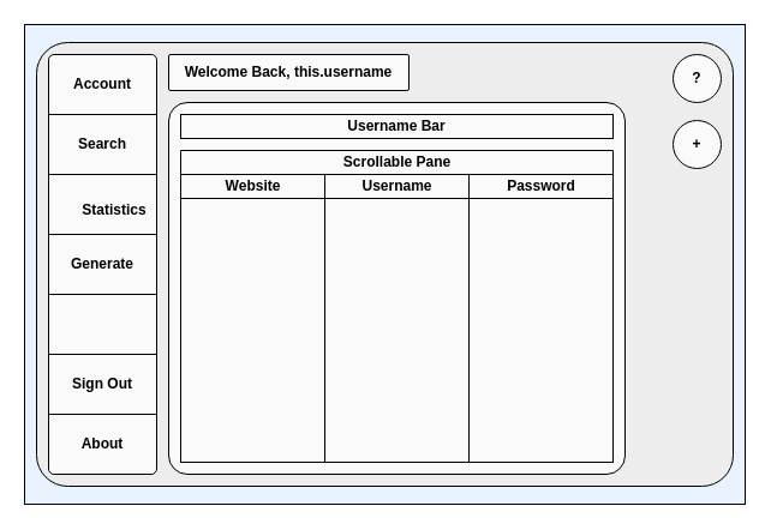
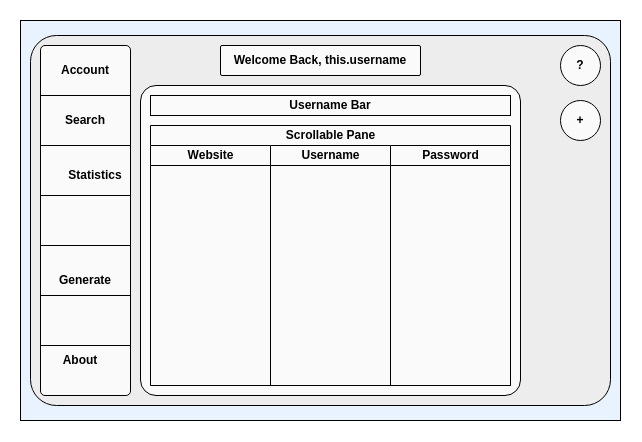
  <mxCell id="0" />
  <mxCell id="1" parent="0" />
  <mxCell id="2" value="" style="whiteSpace=wrap;html=1;aspect=fixed;rotation=0;fillColor=#E8F3FF;" parent="1" vertex="1"><mxGeometry x="20" y="20" width="600" height="400" as="geometry" /></mxCell>
  <mxCell id="3" value="" style="rounded=1;whiteSpace=wrap;html=1;fontColor=#000000;fillColor=#EDEDED;arcSize=7;" vertex="1" parent="1"><mxGeometry x="30" y="35" width="580" height="370" as="geometry" /></mxCell>
  <mxCell id="4" value="" style="rounded=1;whiteSpace=wrap;html=1;arcSize=5;fillColor=#FAFAFA;" vertex="1" parent="1"><mxGeometry x="140" y="85" width="380" height="310" as="geometry" /></mxCell>
  <mxCell id="5" value="&lt;font color=&quot;#000000&quot;&gt;Scrollable Pane&lt;/font&gt;" style="swimlane;childLayout=stackLayout;resizeParent=1;resizeParentMax=0;startSize=20;html=1;fillColor=#FAFAFA;" vertex="1" parent="1"><mxGeometry x="150" y="125" width="360" height="260" as="geometry" /></mxCell>
  <mxCell id="6" value="&lt;font color=&quot;#000000&quot;&gt;Website&lt;/font&gt;" style="swimlane;startSize=20;html=1;fillColor=#FAFAFA;" vertex="1" parent="5"><mxGeometry y="20" width="120" height="240" as="geometry" /></mxCell>
  <mxCell id="7" value="&lt;font color=&quot;#000000&quot;&gt;Username&lt;/font&gt;" style="swimlane;startSize=20;html=1;fillColor=#FAFAFA;" vertex="1" parent="5"><mxGeometry x="120" y="20" width="120" height="240" as="geometry" /></mxCell>
  <mxCell id="8" value="&lt;font color=&quot;#000000&quot;&gt;Password&lt;/font&gt;" style="swimlane;startSize=20;html=1;fillColor=#FAFAFA;" vertex="1" parent="5"><mxGeometry x="240" y="20" width="120" height="240" as="geometry" /></mxCell>
  <mxCell id="9" value="&lt;font color=&quot;#000000&quot;&gt;&lt;b&gt;Username Bar&lt;/b&gt;&lt;/font&gt;" style="rounded=0;whiteSpace=wrap;html=1;fillColor=#FAFAFA;" vertex="1" parent="1"><mxGeometry x="150" y="95" width="360" height="20" as="geometry" /></mxCell>
  <mxCell id="10" value="" style="rounded=1;whiteSpace=wrap;html=1;arcSize=5;fillColor=#FAFAFA;" vertex="1" parent="1"><mxGeometry x="40" y="45" width="90" height="350" as="geometry" /></mxCell>
  <mxCell id="11" value="" style="endArrow=none;html=1;fontColor=#000000;" edge="1" parent="1"><mxGeometry width="50" height="50" relative="1" as="geometry"><mxPoint x="40" y="95" as="sourcePoint" /><mxPoint x="130" y="95" as="targetPoint" /></mxGeometry></mxCell>
  <mxCell id="12" value="" style="endArrow=none;html=1;fontColor=#000000;" edge="1" parent="1"><mxGeometry width="50" height="50" relative="1" as="geometry"><mxPoint x="40" y="145" as="sourcePoint" /><mxPoint x="130" y="145" as="targetPoint" /></mxGeometry></mxCell>
- <mxCell id="13" value="&lt;font color=&quot;#000000&quot;&gt;&lt;b&gt;Welcome Back, this.username&lt;/b&gt;&lt;/font&gt;" style="rounded=1;whiteSpace=wrap;html=1;arcSize=5;fillColor=#FAFAFA;align=center;" vertex="1" parent="1"><mxGeometry x="140" y="45" width="200" height="30" as="geometry" /></mxCell>
+ <mxCell id="13" value="&lt;font color=&quot;#000000&quot;&gt;&lt;b&gt;Welcome Back, this.username&lt;/b&gt;&lt;/font&gt;" style="rounded=1;whiteSpace=wrap;html=1;arcSize=5;fillColor=#FAFAFA;align=center;" vertex="1" parent="1"><mxGeometry x="220" y="45" width="200" height="30" as="geometry" /></mxCell>
  <mxCell id="14" value="&lt;b&gt;?&lt;/b&gt;" style="ellipse;whiteSpace=wrap;html=1;aspect=fixed;fontColor=#000000;fillColor=#FAFAFA;" vertex="1" parent="1"><mxGeometry x="560" y="45" width="40" height="40" as="geometry" /></mxCell>
  <mxCell id="15" value="&lt;b&gt;Account&lt;/b&gt;" style="text;html=1;strokeColor=none;fillColor=none;align=center;verticalAlign=middle;whiteSpace=wrap;rounded=0;fontColor=#000000;" vertex="1" parent="1"><mxGeometry x="55" y="55" width="60" height="30" as="geometry" /></mxCell>
- <mxCell id="16" value="&lt;b&gt;Generate&lt;/b&gt;" style="text;html=1;strokeColor=none;fillColor=none;align=center;verticalAlign=middle;whiteSpace=wrap;rounded=0;fontColor=#000000;" vertex="1" parent="1"><mxGeometry x="55" y="205" width="60" height="30" as="geometry" /></mxCell>
+ <mxCell id="16" value="&lt;b&gt;Generate&lt;/b&gt;" style="text;html=1;strokeColor=none;fillColor=none;align=center;verticalAlign=middle;whiteSpace=wrap;rounded=0;fontColor=#000000;" vertex="1" parent="1"><mxGeometry x="55" y="265" width="60" height="30" as="geometry" /></mxCell>
  <mxCell id="17" value="&lt;b&gt;+&lt;/b&gt;" style="ellipse;whiteSpace=wrap;html=1;aspect=fixed;fontColor=#000000;fillColor=#FAFAFA;" vertex="1" parent="1"><mxGeometry x="560" y="100" width="40" height="40" as="geometry" /></mxCell>
  <mxCell id="18" value="" style="endArrow=none;html=1;fontColor=#000000;" edge="1" parent="1"><mxGeometry width="50" height="50" relative="1" as="geometry"><mxPoint x="40" y="345" as="sourcePoint" /><mxPoint x="130" y="345" as="targetPoint" /></mxGeometry></mxCell>
- <mxCell id="19" value="&lt;b&gt;About&lt;/b&gt;" style="text;html=1;strokeColor=none;fillColor=none;align=center;verticalAlign=middle;whiteSpace=wrap;rounded=0;fontColor=#000000;" vertex="1" parent="1"><mxGeometry x="55" y="355" width="60" height="30" as="geometry" /></mxCell>
+ <mxCell id="19" value="&lt;b&gt;About&lt;/b&gt;" style="text;html=1;strokeColor=none;fillColor=none;align=center;verticalAlign=middle;whiteSpace=wrap;rounded=0;fontColor=#000000;" vertex="1" parent="1"><mxGeometry x="50" y="345" width="60" height="30" as="geometry" /></mxCell>
  <mxCell id="20" value="" style="endArrow=none;html=1;fontColor=#000000;" edge="1" parent="1"><mxGeometry width="50" height="50" relative="1" as="geometry"><mxPoint x="40" y="295" as="sourcePoint" /><mxPoint x="130" y="295" as="targetPoint" /></mxGeometry></mxCell>
- <mxCell id="21" value="&lt;b&gt;Sign Out&lt;/b&gt;" style="text;html=1;strokeColor=none;fillColor=none;align=center;verticalAlign=middle;whiteSpace=wrap;rounded=0;fontColor=#000000;" vertex="1" parent="1"><mxGeometry x="55" y="305" width="60" height="30" as="geometry" /></mxCell>
  <mxCell id="22" value="" style="endArrow=none;html=1;fontColor=#000000;" edge="1" parent="1"><mxGeometry width="50" height="50" relative="1" as="geometry"><mxPoint x="40" y="195" as="sourcePoint" /><mxPoint x="130" y="195" as="targetPoint" /></mxGeometry></mxCell>
  <mxCell id="23" value="&lt;b&gt;Statistics&lt;/b&gt;" style="text;html=1;strokeColor=none;fillColor=none;align=center;verticalAlign=middle;whiteSpace=wrap;rounded=0;fontColor=#000000;" vertex="1" parent="1"><mxGeometry x="65" y="160" width="60" height="30" as="geometry" /></mxCell>
  <mxCell id="24" value="" style="endArrow=none;html=1;fontColor=#000000;" edge="1" parent="1"><mxGeometry width="50" height="50" relative="1" as="geometry"><mxPoint x="40" y="245" as="sourcePoint" /><mxPoint x="130" y="245" as="targetPoint" /></mxGeometry></mxCell>
  <mxCell id="25" value="&lt;b&gt;Search&lt;/b&gt;" style="text;html=1;strokeColor=none;fillColor=none;align=center;verticalAlign=middle;whiteSpace=wrap;rounded=0;fontColor=#000000;" vertex="1" parent="1"><mxGeometry x="55" y="105" width="60" height="30" as="geometry" /></mxCell>
